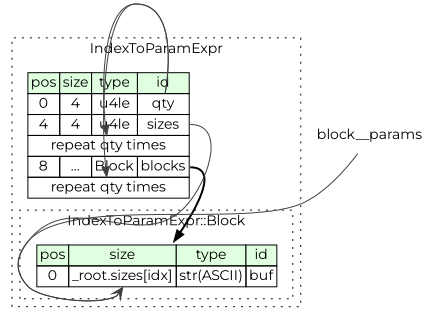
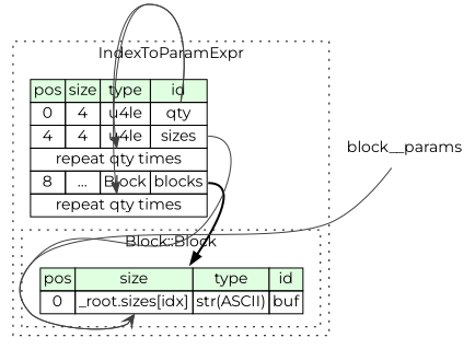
  digraph {
    rankdir=TB
    fontname=Montserrat
    node [shape=plaintext fontname=Montserrat]
    edge [tailport=qty_type arrowhead=normal fontname=Montserrat color="#404040" headport=buf_size]
    n1 [label=<<TABLE BORDER="0" CELLBORDER="1" CELLSPACING="0"> 				<TR><TD BGCOLOR="#E0FFE0">pos</TD><TD BGCOLOR="#E0FFE0">size</TD><TD BGCOLOR="#E0FFE0">type</TD><TD BGCOLOR="#E0FFE0">id</TD></TR> 				<TR><TD PORT="buf_pos">0</TD><TD PORT="buf_size">_root.sizes[idx]</TD><TD>str(ASCII)</TD><TD PORT="buf_type">buf</TD></TR> 			</TABLE>>]
    n2 [label=<<TABLE BORDER="0" CELLBORDER="1" CELLSPACING="0"> 			<TR><TD BGCOLOR="#E0FFE0">pos</TD><TD BGCOLOR="#E0FFE0">size</TD><TD BGCOLOR="#E0FFE0">type</TD><TD BGCOLOR="#E0FFE0">id</TD></TR> 			<TR><TD PORT="qty_pos">0</TD><TD PORT="qty_size">4</TD><TD>u4le</TD><TD PORT="qty_type">qty</TD></TR> 			<TR><TD PORT="sizes_pos">4</TD><TD PORT="sizes_size">4</TD><TD>u4le</TD><TD PORT="sizes_type">sizes</TD></TR> 			<TR><TD COLSPAN="4" PORT="sizes__repeat">repeat qty times</TD></TR> 			<TR><TD PORT="blocks_pos">8</TD><TD PORT="blocks_size">...</TD><TD>Block</TD><TD PORT="blocks_type">blocks</TD></TR> 			<TR><TD COLSPAN="4" PORT="blocks__repeat">repeat qty times</TD></TR> 		</TABLE>>]
    block__params [style=filled fillcolor=white color=purple]
    subgraph cluster_1 {
      label=IndexToParamExpr
      style=dotted
      n2
      subgraph cluster_2 {
-       label="IndexToParamExpr::Block"
+       label="Block::Block"
        style=dotted
        n1
      }
    }
    n2 -> n1 [style=bold tailport=blocks_type color="" headport=""]
    n2 -> n1 [tailport=sizes_type arrowhead=vee]
    n2 -> n2 [headport=sizes__repeat]
    n2 -> n2 [headport=blocks__repeat]
    block__params -> n1 [tailport=idx_type arrowhead=vee]
  }
